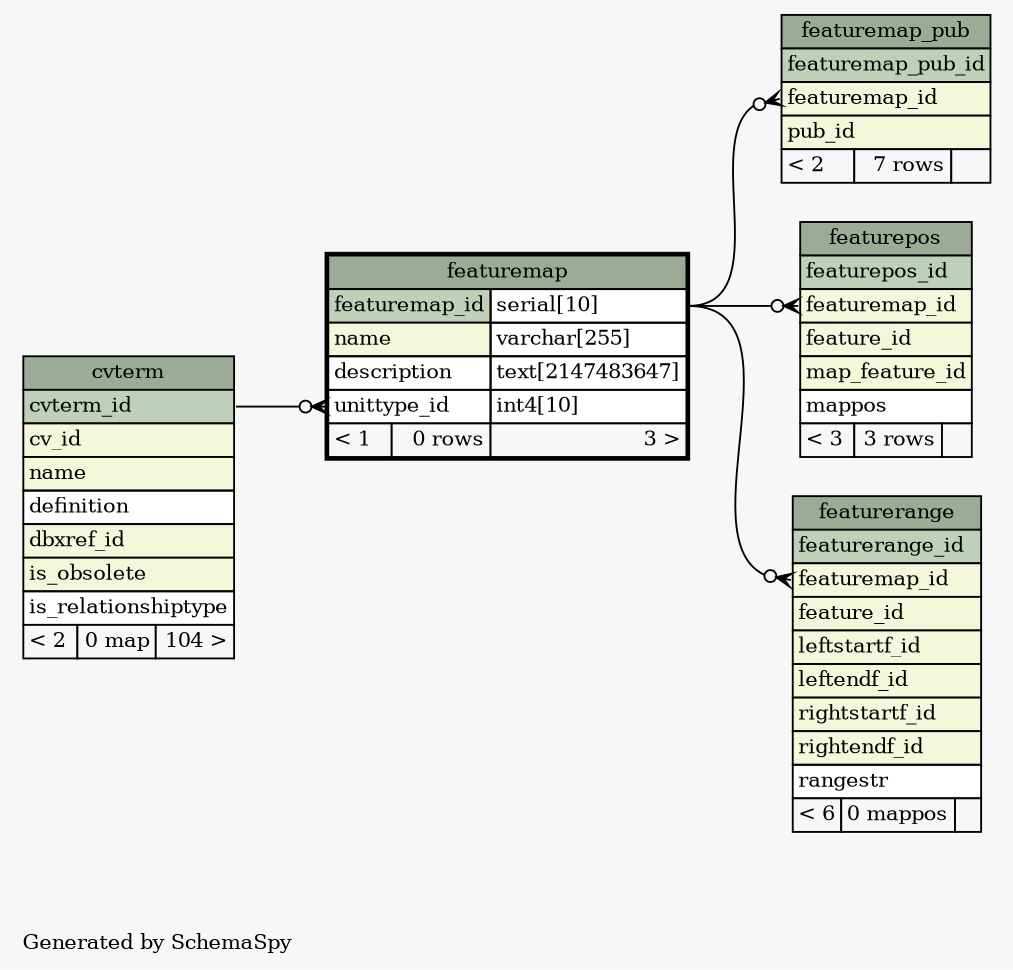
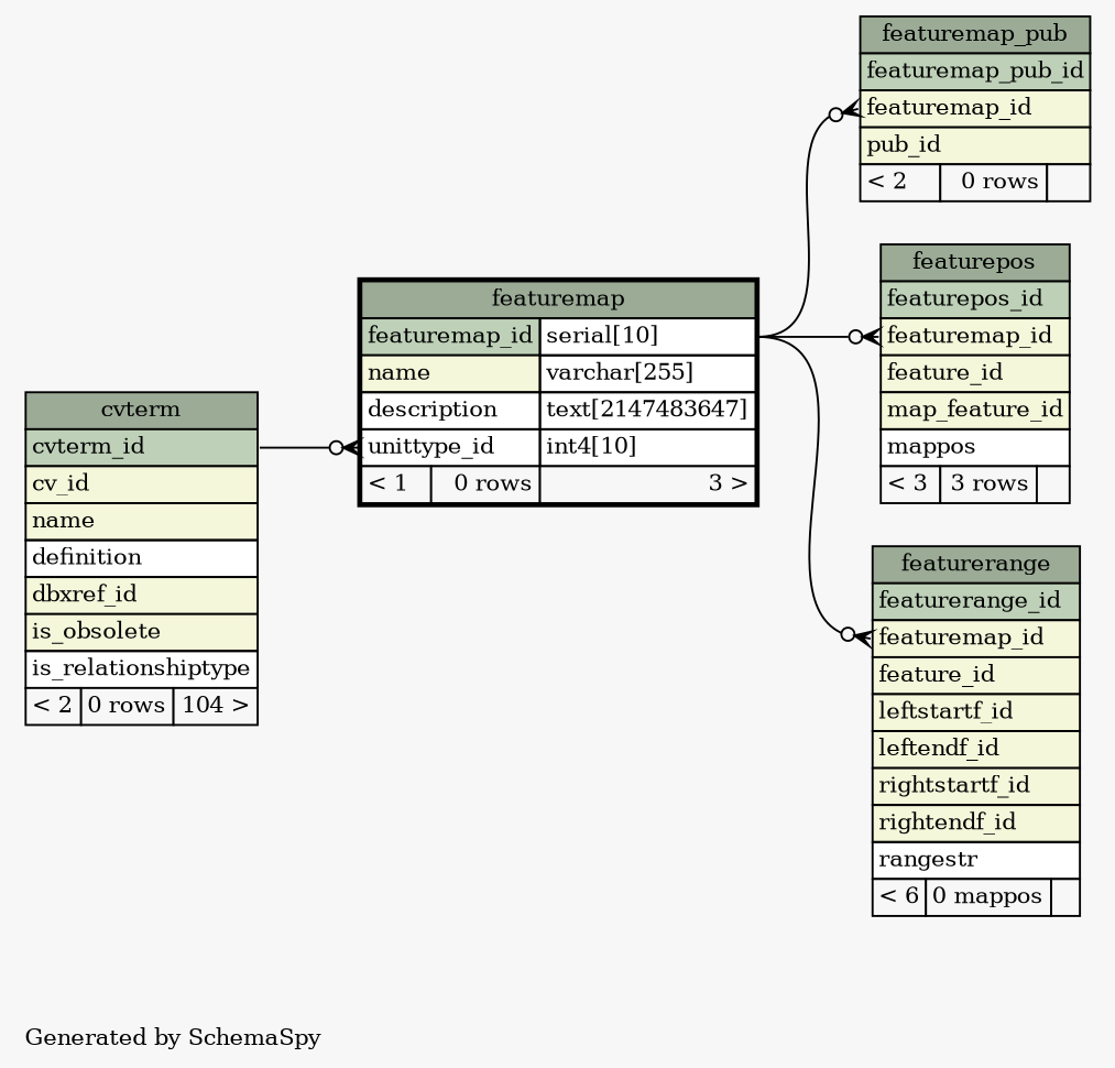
  digraph {
    bgcolor="#f7f7f7"
    fontname="DejaVu Serif"
    fontsize=11
    label="\nGenerated by SchemaSpy"
    labeljust=l
    nodesep=0.18
    rankdir=RL
    ranksep=0.46
    node [fontname="DejaVu Serif" fontsize=11 shape=plaintext]
    edge [arrowhead=none arrowsize=0.8 arrowtail=crowodot dir=back fontname="DejaVu Serif" headport="featuremap_id.type:e" tailport="featuremap_id:w"]
    n1 [label=<     <TABLE BORDER="2" CELLBORDER="1" CELLSPACING="0" BGCOLOR="#ffffff">       <TR><TD COLSPAN="3" BGCOLOR="#9bab96" ALIGN="CENTER">featuremap</TD></TR>       <TR><TD PORT="featuremap_id" COLSPAN="2" BGCOLOR="#bed1b8" ALIGN="LEFT">featuremap_id</TD><TD PORT="featuremap_id.type" ALIGN="LEFT">serial[10]</TD></TR>       <TR><TD PORT="name" COLSPAN="2" BGCOLOR="#f4f7da" ALIGN="LEFT">name</TD><TD PORT="name.type" ALIGN="LEFT">varchar[255]</TD></TR>       <TR><TD PORT="description" COLSPAN="2" ALIGN="LEFT">description</TD><TD PORT="description.type" ALIGN="LEFT">text[2147483647]</TD></TR>       <TR><TD PORT="unittype_id" COLSPAN="2" ALIGN="LEFT">unittype_id</TD><TD PORT="unittype_id.type" ALIGN="LEFT">int4[10]</TD></TR>       <TR><TD ALIGN="LEFT" BGCOLOR="#f7f7f7">&lt; 1</TD><TD ALIGN="RIGHT" BGCOLOR="#f7f7f7">0 rows</TD><TD ALIGN="RIGHT" BGCOLOR="#f7f7f7">3 &gt;</TD></TR>     </TABLE>>]
-   n2 [label=<     <TABLE BORDER="0" CELLBORDER="1" CELLSPACING="0" BGCOLOR="#ffffff">       <TR><TD COLSPAN="3" BGCOLOR="#9bab96" ALIGN="CENTER">cvterm</TD></TR>       <TR><TD PORT="cvterm_id" COLSPAN="3" BGCOLOR="#bed1b8" ALIGN="LEFT">cvterm_id</TD></TR>       <TR><TD PORT="cv_id" COLSPAN="3" BGCOLOR="#f4f7da" ALIGN="LEFT">cv_id</TD></TR>       <TR><TD PORT="name" COLSPAN="3" BGCOLOR="#f4f7da" ALIGN="LEFT">name</TD></TR>       <TR><TD PORT="definition" COLSPAN="3" ALIGN="LEFT">definition</TD></TR>       <TR><TD PORT="dbxref_id" COLSPAN="3" BGCOLOR="#f4f7da" ALIGN="LEFT">dbxref_id</TD></TR>       <TR><TD PORT="is_obsolete" COLSPAN="3" BGCOLOR="#f4f7da" ALIGN="LEFT">is_obsolete</TD></TR>       <TR><TD PORT="is_relationshiptype" COLSPAN="3" ALIGN="LEFT">is_relationshiptype</TD></TR>       <TR><TD ALIGN="LEFT" BGCOLOR="#f7f7f7">&lt; 2</TD><TD ALIGN="RIGHT" BGCOLOR="#f7f7f7">0 map</TD><TD ALIGN="RIGHT" BGCOLOR="#f7f7f7">104 &gt;</TD></TR>     </TABLE>>]
-   n3 [label=<     <TABLE BORDER="0" CELLBORDER="1" CELLSPACING="0" BGCOLOR="#ffffff">       <TR><TD COLSPAN="3" BGCOLOR="#9bab96" ALIGN="CENTER">featuremap_pub</TD></TR>       <TR><TD PORT="featuremap_pub_id" COLSPAN="3" BGCOLOR="#bed1b8" ALIGN="LEFT">featuremap_pub_id</TD></TR>       <TR><TD PORT="featuremap_id" COLSPAN="3" BGCOLOR="#f4f7da" ALIGN="LEFT">featuremap_id</TD></TR>       <TR><TD PORT="pub_id" COLSPAN="3" BGCOLOR="#f4f7da" ALIGN="LEFT">pub_id</TD></TR>       <TR><TD ALIGN="LEFT" BGCOLOR="#f7f7f7">&lt; 2</TD><TD ALIGN="RIGHT" BGCOLOR="#f7f7f7">7 rows</TD><TD ALIGN="RIGHT" BGCOLOR="#f7f7f7">  </TD></TR>     </TABLE>>]
+   n2 [label=<     <TABLE BORDER="0" CELLBORDER="1" CELLSPACING="0" BGCOLOR="#ffffff">       <TR><TD COLSPAN="3" BGCOLOR="#9bab96" ALIGN="CENTER">cvterm</TD></TR>       <TR><TD PORT="cvterm_id" COLSPAN="3" BGCOLOR="#bed1b8" ALIGN="LEFT">cvterm_id</TD></TR>       <TR><TD PORT="cv_id" COLSPAN="3" BGCOLOR="#f4f7da" ALIGN="LEFT">cv_id</TD></TR>       <TR><TD PORT="name" COLSPAN="3" BGCOLOR="#f4f7da" ALIGN="LEFT">name</TD></TR>       <TR><TD PORT="definition" COLSPAN="3" ALIGN="LEFT">definition</TD></TR>       <TR><TD PORT="dbxref_id" COLSPAN="3" BGCOLOR="#f4f7da" ALIGN="LEFT">dbxref_id</TD></TR>       <TR><TD PORT="is_obsolete" COLSPAN="3" BGCOLOR="#f4f7da" ALIGN="LEFT">is_obsolete</TD></TR>       <TR><TD PORT="is_relationshiptype" COLSPAN="3" ALIGN="LEFT">is_relationshiptype</TD></TR>       <TR><TD ALIGN="LEFT" BGCOLOR="#f7f7f7">&lt; 2</TD><TD ALIGN="RIGHT" BGCOLOR="#f7f7f7">0 rows</TD><TD ALIGN="RIGHT" BGCOLOR="#f7f7f7">104 &gt;</TD></TR>     </TABLE>>]
+   n3 [label=<     <TABLE BORDER="0" CELLBORDER="1" CELLSPACING="0" BGCOLOR="#ffffff">       <TR><TD COLSPAN="3" BGCOLOR="#9bab96" ALIGN="CENTER">featuremap_pub</TD></TR>       <TR><TD PORT="featuremap_pub_id" COLSPAN="3" BGCOLOR="#bed1b8" ALIGN="LEFT">featuremap_pub_id</TD></TR>       <TR><TD PORT="featuremap_id" COLSPAN="3" BGCOLOR="#f4f7da" ALIGN="LEFT">featuremap_id</TD></TR>       <TR><TD PORT="pub_id" COLSPAN="3" BGCOLOR="#f4f7da" ALIGN="LEFT">pub_id</TD></TR>       <TR><TD ALIGN="LEFT" BGCOLOR="#f7f7f7">&lt; 2</TD><TD ALIGN="RIGHT" BGCOLOR="#f7f7f7">0 rows</TD><TD ALIGN="RIGHT" BGCOLOR="#f7f7f7">  </TD></TR>     </TABLE>>]
    n4 [label=<     <TABLE BORDER="0" CELLBORDER="1" CELLSPACING="0" BGCOLOR="#ffffff">       <TR><TD COLSPAN="3" BGCOLOR="#9bab96" ALIGN="CENTER">featurepos</TD></TR>       <TR><TD PORT="featurepos_id" COLSPAN="3" BGCOLOR="#bed1b8" ALIGN="LEFT">featurepos_id</TD></TR>       <TR><TD PORT="featuremap_id" COLSPAN="3" BGCOLOR="#f4f7da" ALIGN="LEFT">featuremap_id</TD></TR>       <TR><TD PORT="feature_id" COLSPAN="3" BGCOLOR="#f4f7da" ALIGN="LEFT">feature_id</TD></TR>       <TR><TD PORT="map_feature_id" COLSPAN="3" BGCOLOR="#f4f7da" ALIGN="LEFT">map_feature_id</TD></TR>       <TR><TD PORT="mappos" COLSPAN="3" ALIGN="LEFT">mappos</TD></TR>       <TR><TD ALIGN="LEFT" BGCOLOR="#f7f7f7">&lt; 3</TD><TD ALIGN="RIGHT" BGCOLOR="#f7f7f7">3 rows</TD><TD ALIGN="RIGHT" BGCOLOR="#f7f7f7">  </TD></TR>     </TABLE>>]
    n5 [label=<     <TABLE BORDER="0" CELLBORDER="1" CELLSPACING="0" BGCOLOR="#ffffff">       <TR><TD COLSPAN="3" BGCOLOR="#9bab96" ALIGN="CENTER">featurerange</TD></TR>       <TR><TD PORT="featurerange_id" COLSPAN="3" BGCOLOR="#bed1b8" ALIGN="LEFT">featurerange_id</TD></TR>       <TR><TD PORT="featuremap_id" COLSPAN="3" BGCOLOR="#f4f7da" ALIGN="LEFT">featuremap_id</TD></TR>       <TR><TD PORT="feature_id" COLSPAN="3" BGCOLOR="#f4f7da" ALIGN="LEFT">feature_id</TD></TR>       <TR><TD PORT="leftstartf_id" COLSPAN="3" BGCOLOR="#f4f7da" ALIGN="LEFT">leftstartf_id</TD></TR>       <TR><TD PORT="leftendf_id" COLSPAN="3" BGCOLOR="#f4f7da" ALIGN="LEFT">leftendf_id</TD></TR>       <TR><TD PORT="rightstartf_id" COLSPAN="3" BGCOLOR="#f4f7da" ALIGN="LEFT">rightstartf_id</TD></TR>       <TR><TD PORT="rightendf_id" COLSPAN="3" BGCOLOR="#f4f7da" ALIGN="LEFT">rightendf_id</TD></TR>       <TR><TD PORT="rangestr" COLSPAN="3" ALIGN="LEFT">rangestr</TD></TR>       <TR><TD ALIGN="LEFT" BGCOLOR="#f7f7f7">&lt; 6</TD><TD ALIGN="RIGHT" BGCOLOR="#f7f7f7">0 mappos</TD><TD ALIGN="RIGHT" BGCOLOR="#f7f7f7">  </TD></TR>     </TABLE>>]
    n1 -> n2 [headport="cvterm_id:e" tailport="unittype_id:w"]
    n3 -> n1
    n4 -> n1
    n5 -> n1
  }
